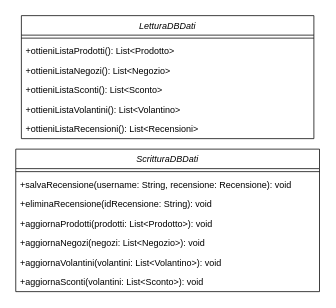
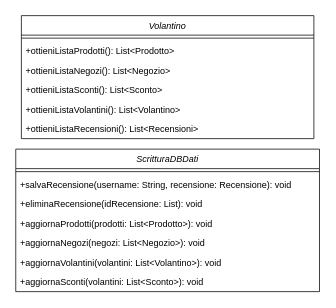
  <mxCell id="0" />
  <mxCell id="1" parent="0" />
- <mxCell id="2" value="LetturaDBDati" style="swimlane;fontStyle=2;align=center;verticalAlign=top;childLayout=stackLayout;horizontal=1;startSize=26;horizontalStack=0;resizeParent=1;resizeLast=0;collapsible=1;marginBottom=0;rounded=0;shadow=0;strokeWidth=1;" parent="1" vertex="1"><mxGeometry x="28" y="20" width="390" height="164" as="geometry"><mxRectangle x="-140" y="400" width="160" height="26" as="alternateBounds" /></mxGeometry></mxCell>
+ <mxCell id="2" value="Volantino" style="swimlane;fontStyle=2;align=center;verticalAlign=top;childLayout=stackLayout;horizontal=1;startSize=26;horizontalStack=0;resizeParent=1;resizeLast=0;collapsible=1;marginBottom=0;rounded=0;shadow=0;strokeWidth=1;" parent="1" vertex="1"><mxGeometry x="28" y="20" width="390" height="164" as="geometry"><mxRectangle x="-140" y="400" width="160" height="26" as="alternateBounds" /></mxGeometry></mxCell>
  <mxCell id="3" value="" style="line;html=1;strokeWidth=1;align=left;verticalAlign=middle;spacingTop=-1;spacingLeft=3;spacingRight=3;rotatable=0;labelPosition=right;points=[];portConstraint=eastwest;" parent="2" vertex="1"><mxGeometry y="26" width="390" height="8" as="geometry" /></mxCell>
  <mxCell id="4" value="+ottieniListaProdotti(): List&lt;Prodotto&gt;" style="text;align=left;verticalAlign=top;spacingLeft=4;spacingRight=4;overflow=hidden;rotatable=0;points=[[0,0.5],[1,0.5]];portConstraint=eastwest;" parent="2" vertex="1"><mxGeometry y="34" width="390" height="26" as="geometry" /></mxCell>
  <mxCell id="5" value="+ottieniListaNegozi(): List&lt;Negozio&gt;" style="text;align=left;verticalAlign=top;spacingLeft=4;spacingRight=4;overflow=hidden;rotatable=0;points=[[0,0.5],[1,0.5]];portConstraint=eastwest;" parent="2" vertex="1"><mxGeometry y="60" width="390" height="26" as="geometry" /></mxCell>
  <mxCell id="6" value="+ottieniListaSconti(): List&lt;Sconto&gt;" style="text;align=left;verticalAlign=top;spacingLeft=4;spacingRight=4;overflow=hidden;rotatable=0;points=[[0,0.5],[1,0.5]];portConstraint=eastwest;" parent="2" vertex="1"><mxGeometry y="86" width="390" height="26" as="geometry" /></mxCell>
  <mxCell id="7" value="+ottieniListaVolantini(): List&lt;Volantino&gt;" style="text;align=left;verticalAlign=top;spacingLeft=4;spacingRight=4;overflow=hidden;rotatable=0;points=[[0,0.5],[1,0.5]];portConstraint=eastwest;" parent="2" vertex="1"><mxGeometry y="112" width="390" height="26" as="geometry" /></mxCell>
  <mxCell id="8" value="+ottieniListaRecensioni(): List&lt;Recensioni&gt;" style="text;align=left;verticalAlign=top;spacingLeft=4;spacingRight=4;overflow=hidden;rotatable=0;points=[[0,0.5],[1,0.5]];portConstraint=eastwest;" parent="2" vertex="1"><mxGeometry y="138" width="390" height="26" as="geometry" /></mxCell>
  <mxCell id="9" value="ScritturaDBDati" style="swimlane;fontStyle=2;align=center;verticalAlign=top;childLayout=stackLayout;horizontal=1;startSize=26;horizontalStack=0;resizeParent=1;resizeLast=0;collapsible=1;marginBottom=0;rounded=0;shadow=0;strokeWidth=1;" parent="1" vertex="1"><mxGeometry x="20.5" y="198" width="405" height="190" as="geometry"><mxRectangle x="960" y="120" width="160" height="26" as="alternateBounds" /></mxGeometry></mxCell>
  <mxCell id="10" value="" style="line;html=1;strokeWidth=1;align=left;verticalAlign=middle;spacingTop=-1;spacingLeft=3;spacingRight=3;rotatable=0;labelPosition=right;points=[];portConstraint=eastwest;" parent="9" vertex="1"><mxGeometry y="26" width="405" height="8" as="geometry" /></mxCell>
  <mxCell id="11" value="+salvaRecensione(username: String, recensione: Recensione): void" style="text;align=left;verticalAlign=top;spacingLeft=4;spacingRight=4;overflow=hidden;rotatable=0;points=[[0,0.5],[1,0.5]];portConstraint=eastwest;" parent="9" vertex="1"><mxGeometry y="34" width="405" height="26" as="geometry" /></mxCell>
- <mxCell id="12" value="+eliminaRecensione(idRecensione: String): void" style="text;align=left;verticalAlign=top;spacingLeft=4;spacingRight=4;overflow=hidden;rotatable=0;points=[[0,0.5],[1,0.5]];portConstraint=eastwest;" vertex="1" parent="9"><mxGeometry y="60" width="405" height="26" as="geometry" /></mxCell>
+ <mxCell id="12" value="+eliminaRecensione(idRecensione: List): void" style="text;align=left;verticalAlign=top;spacingLeft=4;spacingRight=4;overflow=hidden;rotatable=0;points=[[0,0.5],[1,0.5]];portConstraint=eastwest;" vertex="1" parent="9"><mxGeometry y="60" width="405" height="26" as="geometry" /></mxCell>
  <mxCell id="13" value="+aggiornaProdotti(prodotti: List&lt;Prodotto&gt;): void" style="text;align=left;verticalAlign=top;spacingLeft=4;spacingRight=4;overflow=hidden;rotatable=0;points=[[0,0.5],[1,0.5]];portConstraint=eastwest;" parent="9" vertex="1"><mxGeometry y="86" width="405" height="26" as="geometry" /></mxCell>
  <mxCell id="14" value="+aggiornaNegozi(negozi: List&lt;Negozio&gt;): void" style="text;align=left;verticalAlign=top;spacingLeft=4;spacingRight=4;overflow=hidden;rotatable=0;points=[[0,0.5],[1,0.5]];portConstraint=eastwest;" parent="9" vertex="1"><mxGeometry y="112" width="405" height="26" as="geometry" /></mxCell>
  <mxCell id="15" value="+aggiornaVolantini(volantini: List&lt;Volantino&gt;): void" style="text;align=left;verticalAlign=top;spacingLeft=4;spacingRight=4;overflow=hidden;rotatable=0;points=[[0,0.5],[1,0.5]];portConstraint=eastwest;" parent="9" vertex="1"><mxGeometry y="138" width="405" height="26" as="geometry" /></mxCell>
  <mxCell id="16" value="+aggiornaSconti(volantini: List&lt;Sconto&gt;): void" style="text;align=left;verticalAlign=top;spacingLeft=4;spacingRight=4;overflow=hidden;rotatable=0;points=[[0,0.5],[1,0.5]];portConstraint=eastwest;" parent="9" vertex="1"><mxGeometry y="164" width="405" height="26" as="geometry" /></mxCell>
